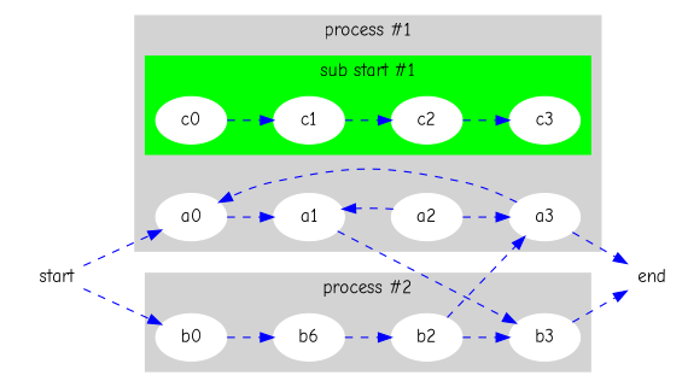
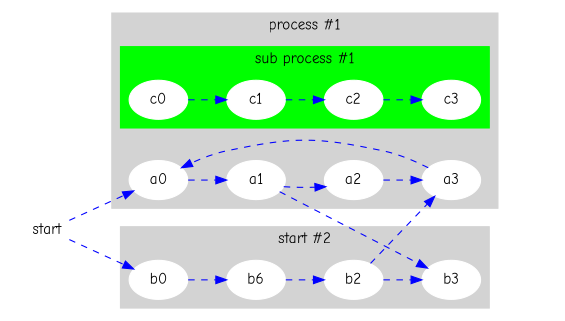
  digraph {
    compound=true
    fontname="Comic Neue"
    rankdir=LR
    node [color=white fontname="Comic Neue" style=filled]
    edge [color=blue fontname="Comic Neue" style=dashed]
    c0
    c1
    c2
    c3
    a0
    a1
    a2
    a3
    b0
    n10 [label=b6]
    b2
    b3
-   end [shape=Msquare]
    start [shape=Mdiamond]
    subgraph cluster_1 {
      color=lightgrey
      label="process #1"
      style=filled
      a0
      a1
      a2
      a3
      subgraph cluster_2 {
        color=green
-       label="sub start #1"
+       label="sub process #1"
        style=filled
        c0
        c1
        c2
        c3
      }
    }
    subgraph cluster_3 {
      color=lightgrey
-     label="process #2"
+     label="start #2"
      style=filled
      b0
      n10
      b2
      b3
    }
    c0 -> c1
    c1 -> c2
    c2 -> c3
    a0 -> a1
-   a2 -> a1
+   a1 -> a2
    a1 -> b3
    a2 -> a3
    a3 -> a0
-   a3 -> end
    b0 -> n10
    n10 -> b2
    b2 -> a3
    b2 -> b3
-   b3 -> end
    start -> a0
    start -> b0
  }
